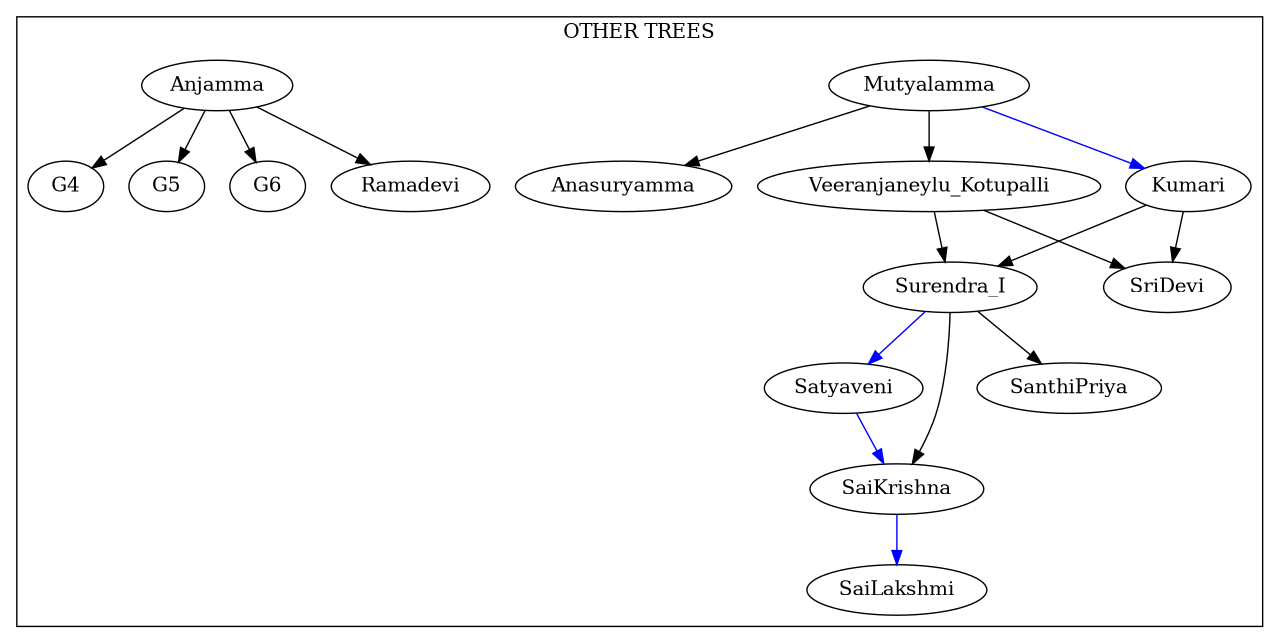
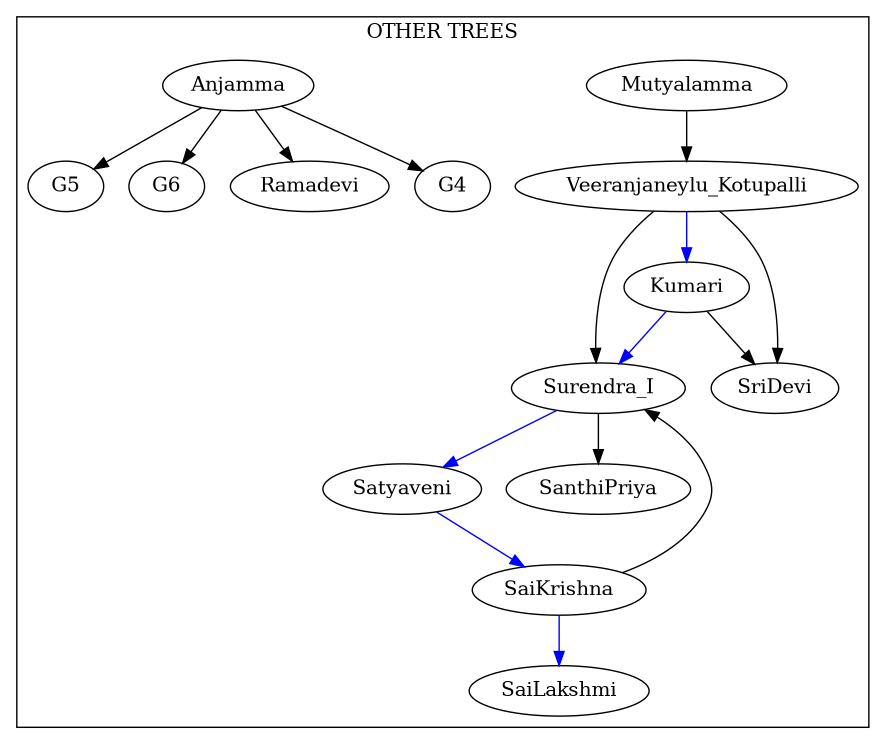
  digraph {
    Mutyalamma
    Veeranjaneylu_Kotupalli
-   Anasuryamma
    Kumari
    Surendra_I
    SriDevi
    Anjamma
    G4
    G5
    G6
    Ramadevi
    Satyaveni
    SaiKrishna
    SanthiPriya
    SaiLakshmi
    subgraph cluster_1 {
      label="OTHER TREES"
      Mutyalamma
      Veeranjaneylu_Kotupalli
-     Anasuryamma
      Kumari
      Surendra_I
      SriDevi
      Anjamma
      G4
      G5
      G6
      Ramadevi
      Satyaveni
      SaiKrishna
      SanthiPriya
      SaiLakshmi
    }
    Mutyalamma -> Veeranjaneylu_Kotupalli
-   Mutyalamma -> Anasuryamma
-   Mutyalamma -> Kumari [color=blue]
+   Veeranjaneylu_Kotupalli -> Kumari [color=blue]
    Veeranjaneylu_Kotupalli -> Surendra_I
    Veeranjaneylu_Kotupalli -> SriDevi
-   Kumari -> Surendra_I
+   Kumari -> Surendra_I [color=blue]
    Kumari -> SriDevi
    Surendra_I -> Satyaveni [color=blue]
-   Surendra_I -> SaiKrishna
+   SaiKrishna -> Surendra_I
    Surendra_I -> SanthiPriya
    Anjamma -> G4
    Anjamma -> G5
    Anjamma -> G6
    Anjamma -> Ramadevi
    Satyaveni -> SaiKrishna [color=blue]
    SaiKrishna -> SaiLakshmi [color=blue]
  }
